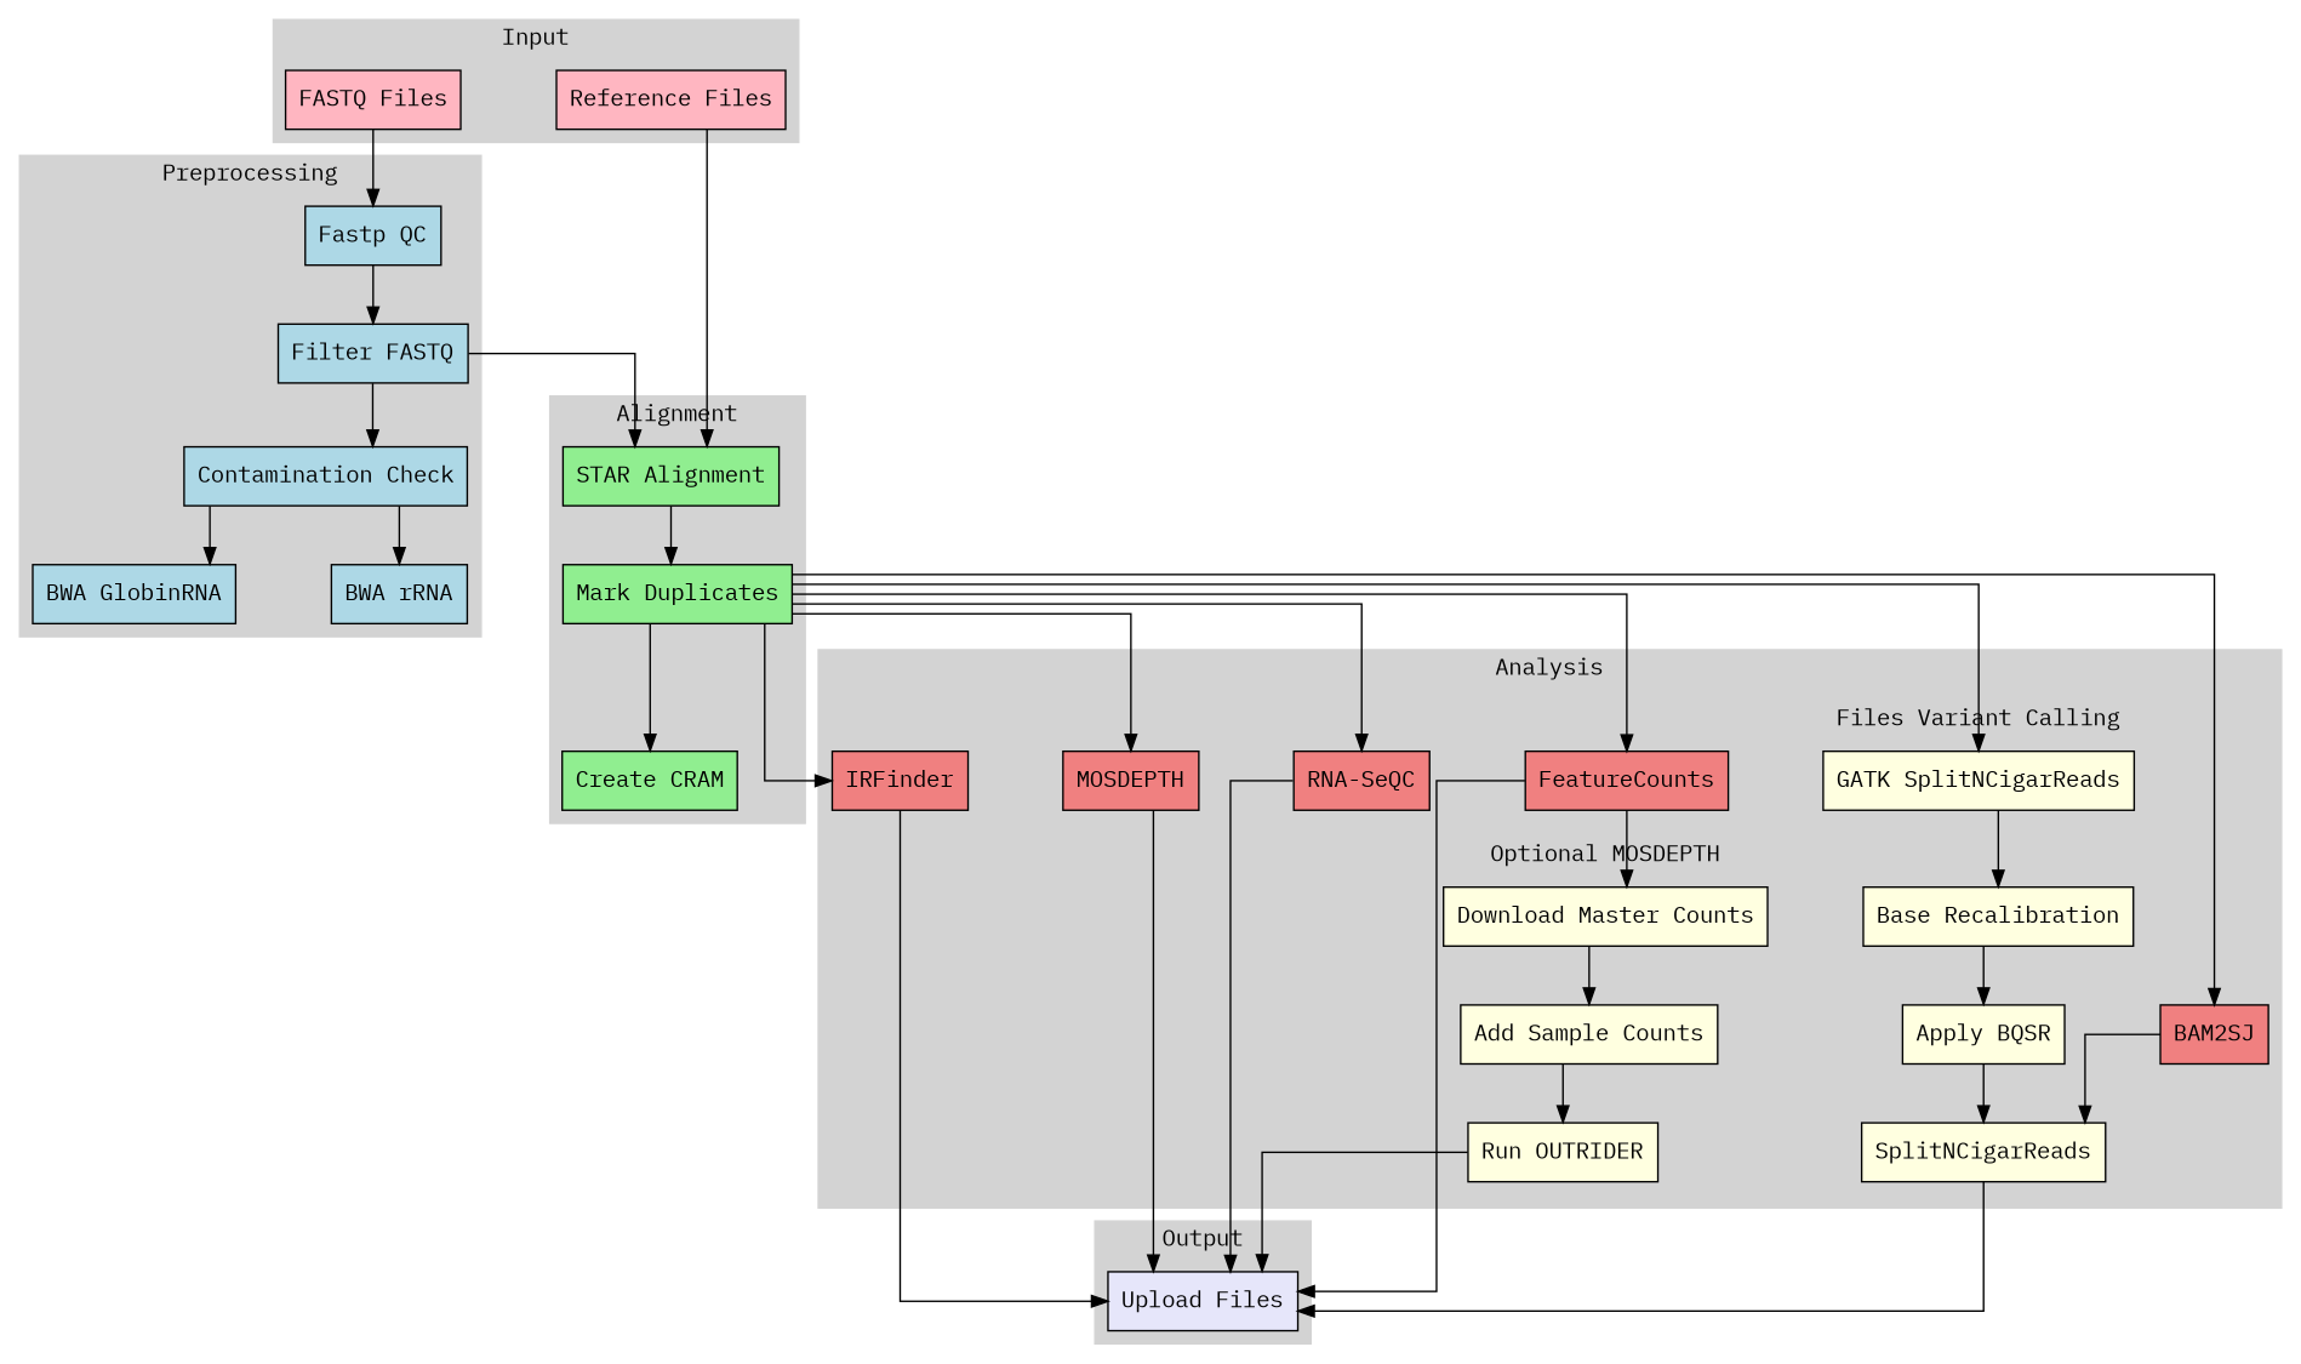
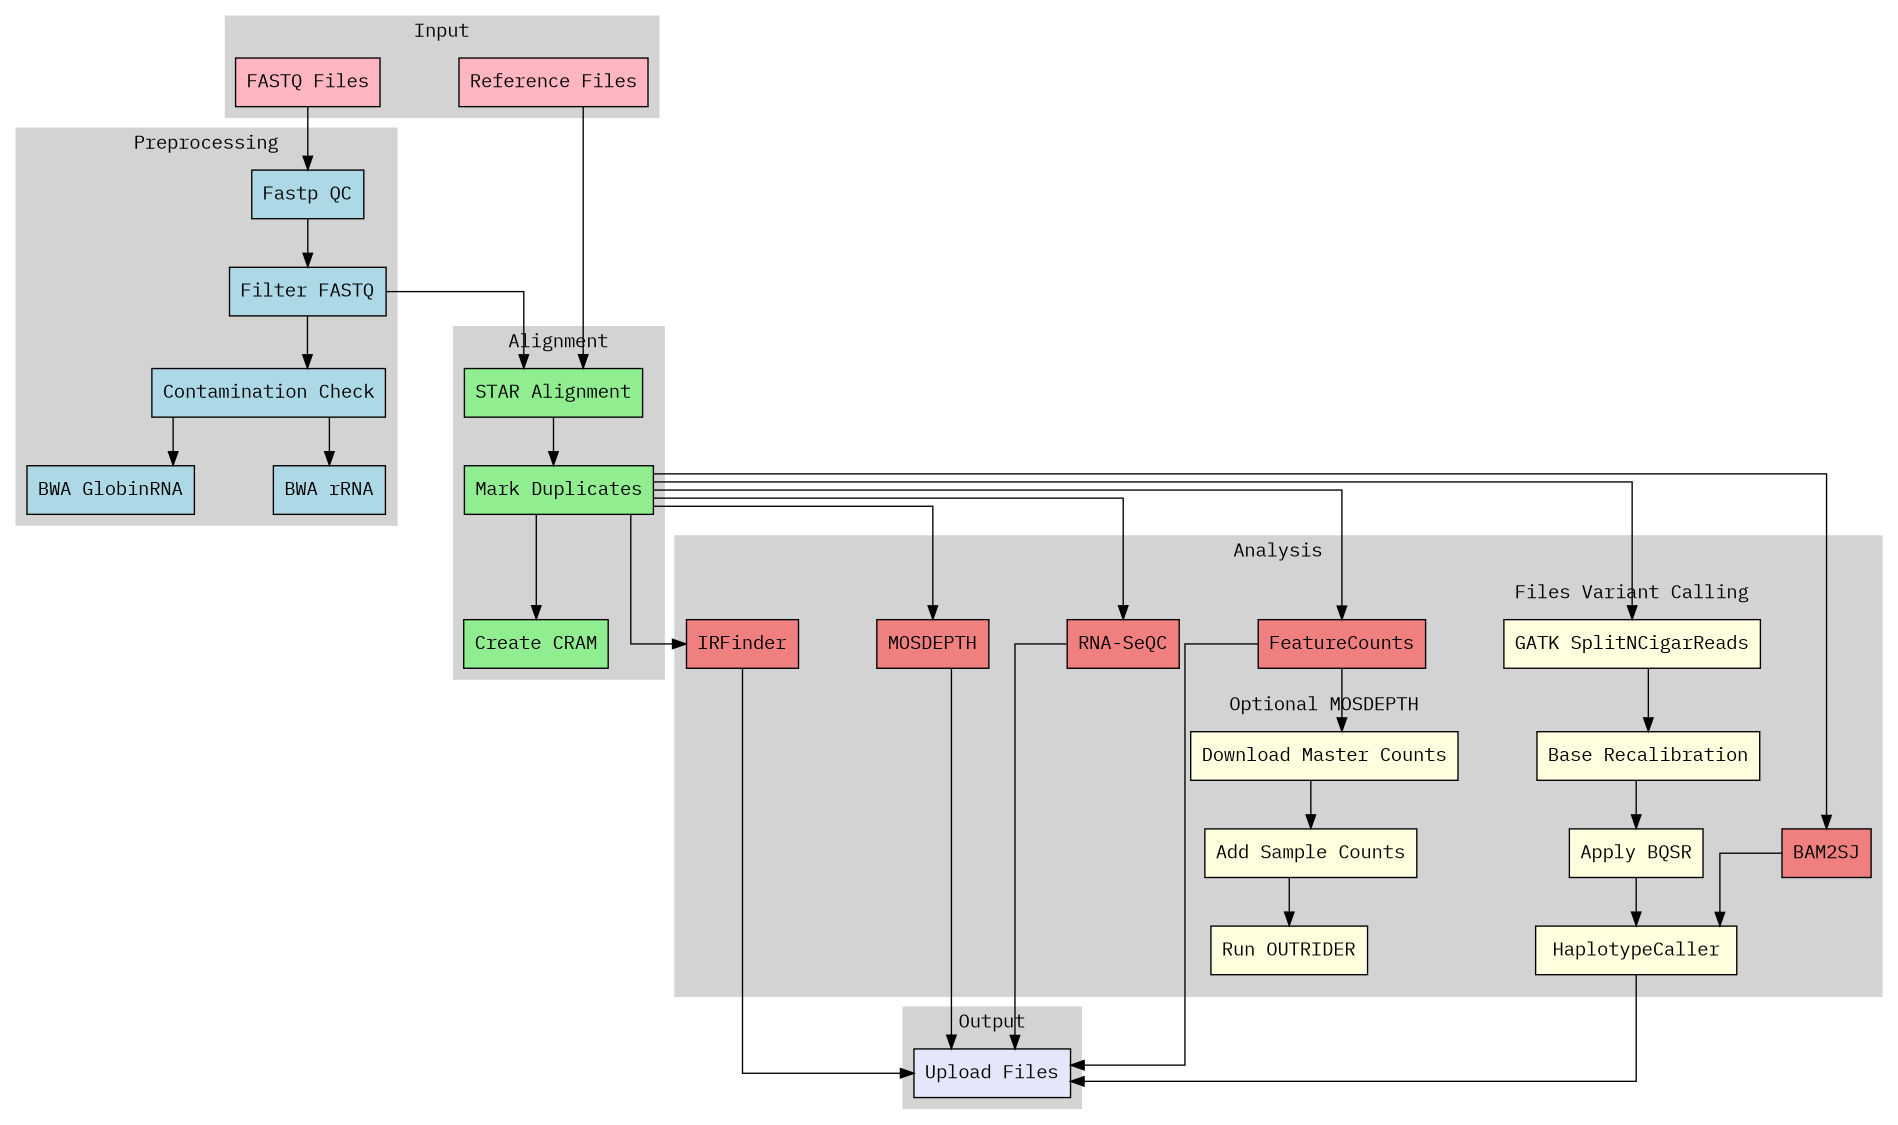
  digraph {
    fontname="IBM Plex Mono"
    nodesep=0.8
    rankdir=TB
    splines=ortho
    node [fillcolor=lightyellow fontname="IBM Plex Mono" shape=box style=filled]
    edge [fontname="IBM Plex Mono"]
    n1 [fillcolor=lightblue label="Fastp QC"]
    n2 [fillcolor=lightblue label="Filter FASTQ"]
    n3 [fillcolor=lightblue label="Contamination Check"]
    n4 [fillcolor=lightblue label="BWA rRNA"]
    n5 [fillcolor=lightblue label="BWA GlobinRNA"]
    n6 [fillcolor=lightpink label="FASTQ Files"]
    n7 [fillcolor=lightpink label="Reference Files"]
    n8 [fillcolor=lightgreen label="STAR Alignment"]
    n9 [fillcolor=lightgreen label="Mark Duplicates"]
    n10 [fillcolor=lightgreen label="Create CRAM"]
    n11 [label="GATK SplitNCigarReads"]
    n12 [label="Base Recalibration"]
    n13 [label="Apply BQSR"]
-   n14 [label=SplitNCigarReads]
+   n14 [label=HaplotypeCaller]
    n15 [label="Download Master Counts"]
    n16 [label="Add Sample Counts"]
    n17 [label="Run OUTRIDER"]
    n18 [fillcolor=lightcoral label=FeatureCounts]
    n19 [fillcolor=lightcoral label="RNA-SeQC"]
    n20 [fillcolor=lightcoral label=IRFinder]
    n21 [fillcolor=lightcoral label=BAM2SJ]
    n22 [fillcolor=lightcoral label=MOSDEPTH]
    n23 [fillcolor=lavender label="Upload Files"]
    subgraph cluster_1 {
      color=lightgrey
      label=Preprocessing
      style=filled
      n1
      n2
      n3
      n4
      n5
    }
    subgraph cluster_2 {
      color=lightgrey
      label=Input
      style=filled
      n6
      n7
    }
    subgraph cluster_3 {
      color=lightgrey
      label=Alignment
      style=filled
      n8
      n9
      n10
    }
    subgraph cluster_4 {
      color=lightgrey
      label=Analysis
      style=filled
      n18
      n19
      n20
      n21
      n22
      subgraph cluster_5 {
        color=lightgrey
        label="Files Variant Calling"
        style=filled
        n11
        n12
        n13
        n14
      }
      subgraph cluster_6 {
        color=lightgrey
        label="Optional MOSDEPTH"
        style=filled
        n15
        n16
        n17
      }
    }
    subgraph cluster_7 {
      color=lightgrey
      label=Output
      style=filled
      n23
    }
    n1 -> n2
    n2 -> n3
    n2 -> n8
    n3 -> n4
    n3 -> n5
    n6 -> n1
    n7 -> n8
    n8 -> n9
    n9 -> n10
    n9 -> n11
    n9 -> n18
    n9 -> n19
    n9 -> n20
    n9 -> n21
    n9 -> n22
    n11 -> n12
    n12 -> n13
    n13 -> n14
    n14 -> n23
    n15 -> n16
    n16 -> n17
-   n17 -> n23
    n18 -> n15
    n18 -> n23
    n19 -> n23
    n20 -> n23
    n21 -> n14
    n22 -> n23
  }
